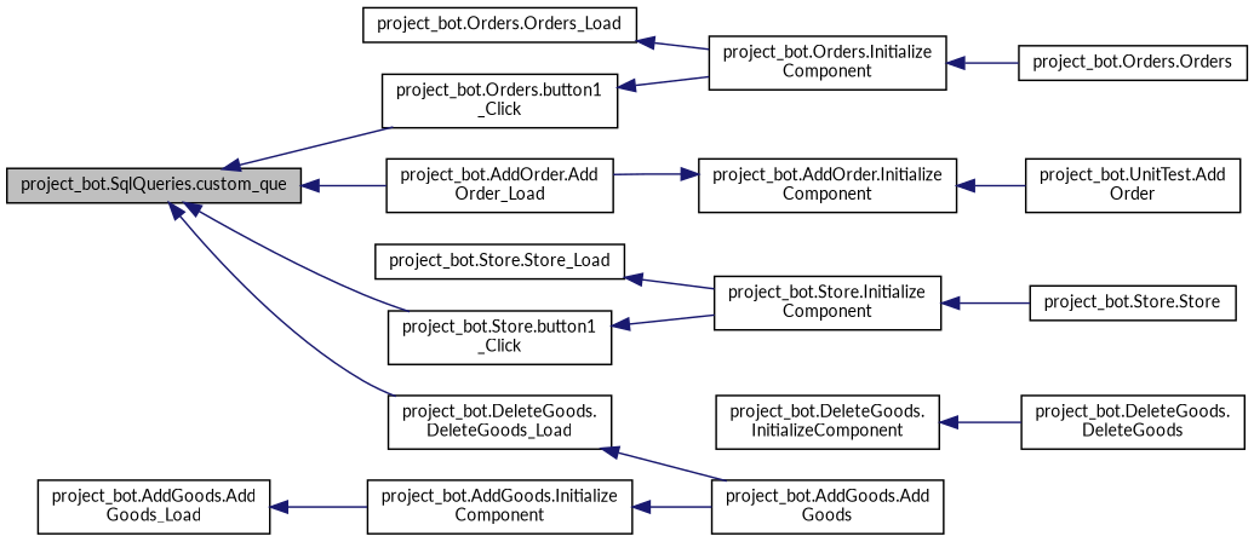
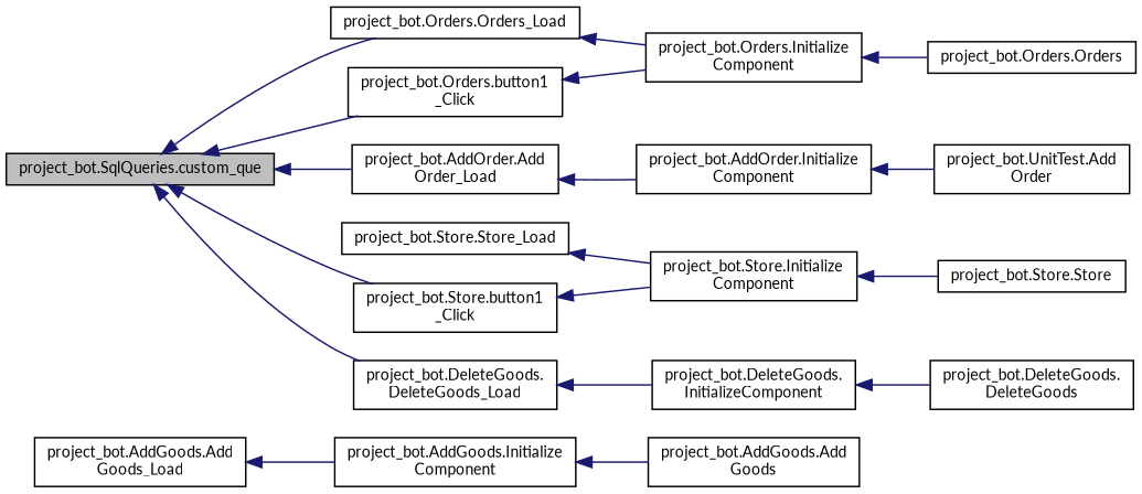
  digraph {
    fontname=Lato
    rankdir=LR
    node [color=black fillcolor=white fontname=Lato fontsize=10 shape=record style=filled]
    edge [color=midnightblue dir=back fontname=Lato fontsize=10 labelfontname=Helvetica labelfontsize=10 style=solid]
    n1 [fillcolor=grey75 fontcolor=black height=0.2 label="project_bot.SqlQueries.custom_que" width=0.4]
    n2 [height=0.2 label="project_bot.AddOrder.Add\lOrder_Load" width=0.4]
    n3 [height=0.2 label="project_bot.DeleteGoods.\lDeleteGoods_Load" width=0.4]
    n4 [height=0.2 label="project_bot.Orders.Orders_Load" width=0.4]
    n5 [height=0.2 label="project_bot.Orders.button1\l_Click" width=0.4]
    n6 [height=0.2 label="project_bot.Store.button1\l_Click" width=0.4]
    n7 [height=0.2 label="project_bot.AddGoods.Add\lGoods_Load" width=0.4]
    n8 [height=0.2 label="project_bot.AddGoods.Initialize\lComponent" width=0.4]
    n9 [height=0.2 label="project_bot.AddOrder.Initialize\lComponent" width=0.4]
    n10 [height=0.2 label="project_bot.DeleteGoods.\lInitializeComponent" width=0.4]
    n11 [height=0.2 label="project_bot.Orders.Initialize\lComponent" width=0.4]
    n12 [height=0.2 label="project_bot.Store.Store_Load" width=0.4]
    n13 [height=0.2 label="project_bot.Store.Initialize\lComponent" width=0.4]
    n14 [height=0.2 label="project_bot.AddGoods.Add\lGoods" width=0.4]
    n15 [height=0.2 label="project_bot.UnitTest.Add\lOrder" width=0.4]
    n16 [height=0.2 label="project_bot.DeleteGoods.\lDeleteGoods" width=0.4]
    n17 [height=0.2 label="project_bot.Orders.Orders" width=0.4]
    n18 [height=0.2 label="project_bot.Store.Store" width=0.4]
    n1 -> n2
    n1 -> n3
+   n1 -> n4
    n1 -> n5
    n1 -> n6
-   n9 -> n2
-   n3 -> n14
+   n2 -> n9
+   n3 -> n10
    n4 -> n11
    n5 -> n11
    n6 -> n13
    n7 -> n8
    n8 -> n14
    n9 -> n15
    n10 -> n16
    n11 -> n17
    n12 -> n13
    n13 -> n18
  }
